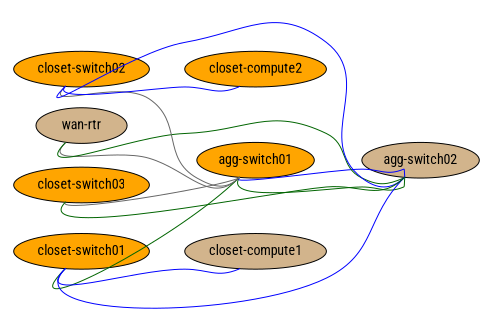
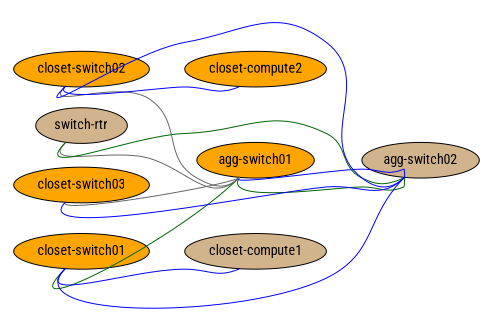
  graph {
    fontname="Roboto Condensed"
    rankdir=LR
    node [config="./helper_scripts/extra_switch_config.sh" fillcolor=orange fontname="Roboto Condensed" function=leaf memory=768 os="CumulusCommunity/cumulus-vx" style=filled version="3.7.2"]
    edge [color=blue fontname="Roboto Condensed" headport=swp20 tailport=swp1]
    "agg-switch01" [mgmt_ip="192.168.200.1"]
    "agg-switch02" [fillcolor=tan mgmt_ip="192.168.200.2"]
-   "wan-rtr" [fillcolor=tan mgmt_ip="192.168.200.10"]
+   "wan-rtr" [fillcolor=tan mgmt_ip="192.168.200.10" label="switch-rtr"]
    "closet-switch01" [mgmt_ip="192.168.200.11"]
    "closet-compute1" [fillcolor=tan function=fake config="" memory="" os="" version=""]
    "closet-switch02" [mgmt_ip="192.168.200.12"]
    "closet-compute2" [function=fake config="" memory="" os="" version=""]
    "closet-switch03" [mgmt_ip="192.168.200.13"]
    "agg-switch01" -- "agg-switch02" [color=darkgreen headport=swp10 tailport=swp10]
    "agg-switch01" -- "agg-switch02" [headport=swp11 tailport=swp11]
    "wan-rtr" -- "agg-switch01" [color=gray40]
    "wan-rtr" -- "agg-switch02" [color=darkgreen tailport=swp2]
    "closet-switch01" -- "agg-switch01" [color=darkgreen headport=swp1]
    "closet-switch01" -- "agg-switch02" [headport=swp1 tailport=swp2]
    "closet-switch01" -- "closet-compute1" [headport=swp7 tailport=swp7]
    "closet-switch02" -- "agg-switch01" [color=gray40 headport=swp2]
    "closet-switch02" -- "agg-switch02" [headport=swp2 tailport=swp2]
    "closet-switch02" -- "closet-compute2" [headport=swp7 tailport=swp7]
    "closet-switch03" -- "agg-switch01" [color=gray40 headport=swp3]
-   "closet-switch03" -- "agg-switch02" [color=darkgreen headport=swp3 tailport=swp2]
+   "closet-switch03" -- "agg-switch02" [headport=swp3 tailport=swp2]
  }
